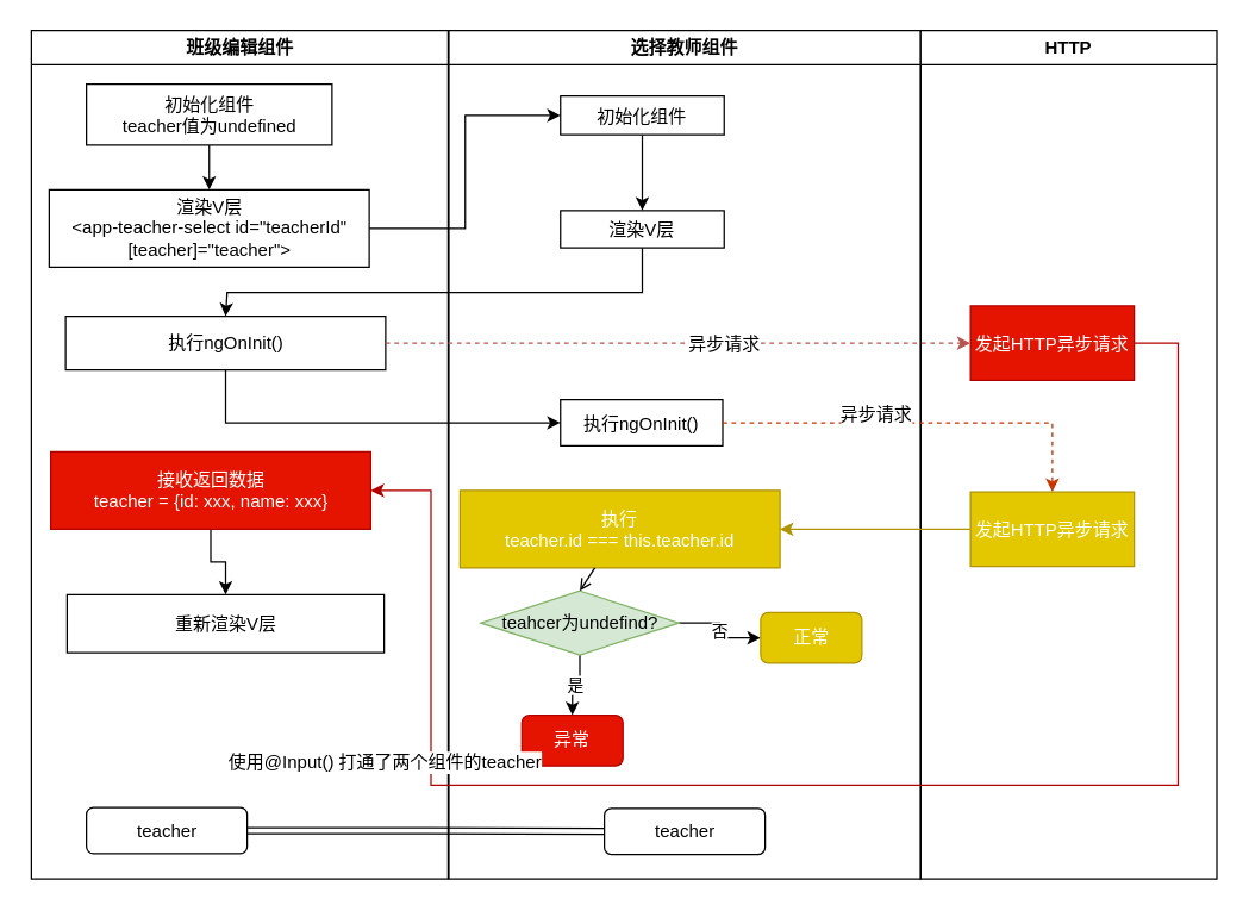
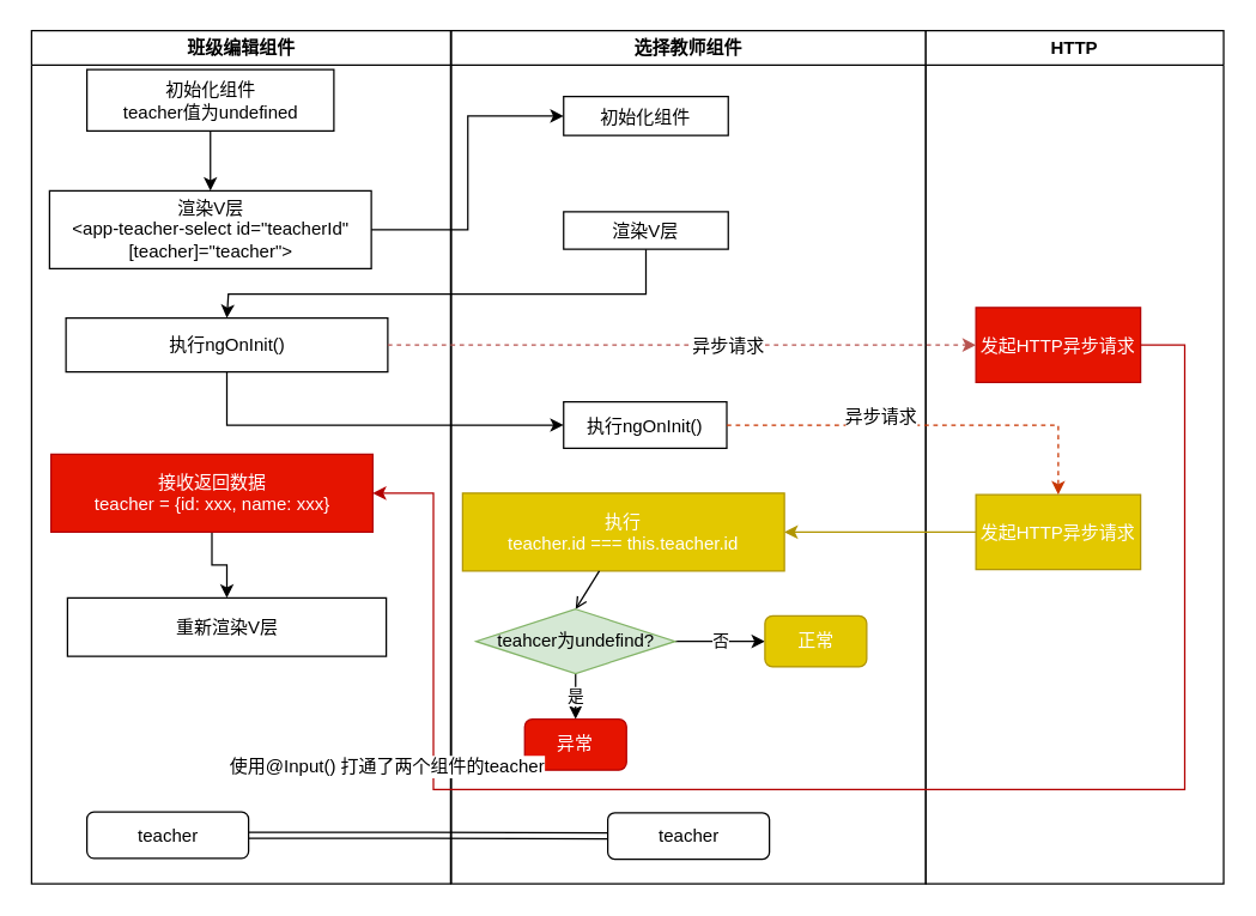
  <mxCell id="0" />
  <mxCell id="1" parent="0" />
  <mxCell id="2" value="班级编辑组件" style="swimlane;whiteSpace=wrap" parent="1" vertex="1"><mxGeometry x="20.5" y="20" width="280" height="570" as="geometry" /></mxCell>
  <mxCell id="3" style="edgeStyle=orthogonalEdgeStyle;rounded=0;orthogonalLoop=1;jettySize=auto;html=1;entryX=0.5;entryY=0;entryDx=0;entryDy=0;" edge="1" parent="2" source="4" target="5"><mxGeometry relative="1" as="geometry" /></mxCell>
- <mxCell id="4" value="初始化组件&#10;teacher值为undefined" style="whiteSpace=wrap;" parent="2" vertex="1"><mxGeometry x="37" y="36" width="165" height="41" as="geometry" /></mxCell>
+ <mxCell id="4" value="初始化组件&#10;teacher值为undefined" style="whiteSpace=wrap;" parent="2" vertex="1"><mxGeometry x="37" y="26" width="165" height="41" as="geometry" /></mxCell>
  <mxCell id="5" value="渲染V层&#10;&lt;app-teacher-select id=&quot;teacherId&quot; [teacher]=&quot;teacher&quot;&gt;" style="whiteSpace=wrap;" parent="2" vertex="1"><mxGeometry x="12" y="107" width="215" height="52" as="geometry" /></mxCell>
  <mxCell id="6" value="执行ngOnInit()" style="whiteSpace=wrap;" vertex="1" parent="2"><mxGeometry x="23" y="192" width="215" height="36" as="geometry" /></mxCell>
  <mxCell id="7" style="edgeStyle=orthogonalEdgeStyle;rounded=0;orthogonalLoop=1;jettySize=auto;html=1;entryX=0.5;entryY=0;entryDx=0;entryDy=0;fillColor=#e51400;strokeColor=#000000;" edge="1" parent="2" source="8" target="9"><mxGeometry relative="1" as="geometry" /></mxCell>
  <mxCell id="8" value="接收返回数据&#10;teacher = {id: xxx, name: xxx}" style="whiteSpace=wrap;fillColor=#e51400;strokeColor=#B20000;fontColor=#ffffff;" vertex="1" parent="2"><mxGeometry x="13" y="283" width="215" height="52" as="geometry" /></mxCell>
  <mxCell id="9" value="重新渲染V层" style="whiteSpace=wrap;" vertex="1" parent="2"><mxGeometry x="24" y="379" width="213" height="39" as="geometry" /></mxCell>
  <mxCell id="10" value="teacher" style="rounded=1;whiteSpace=wrap;html=1;" vertex="1" parent="2"><mxGeometry x="37" y="522" width="108" height="31" as="geometry" /></mxCell>
  <mxCell id="11" value="选择教师组件" style="swimlane;whiteSpace=wrap" parent="1" vertex="1"><mxGeometry x="301" y="20" width="317" height="570" as="geometry" /></mxCell>
  <mxCell id="12" value="执行ngOnInit()" style="" parent="11" vertex="1"><mxGeometry x="75" y="248" width="109" height="31" as="geometry" /></mxCell>
  <mxCell id="13" value="执行&#10;teacher.id === this.teacher.id" style="fillColor=#e3c800;strokeColor=#B09500;fontColor=#ffffff;" parent="11" vertex="1"><mxGeometry x="7.5" y="309" width="215" height="52" as="geometry" /></mxCell>
  <mxCell id="14" value="" style="endArrow=open;strokeColor=#000000;endFill=1;rounded=0;fillColor=#fa6800;entryX=0.5;entryY=0;entryDx=0;entryDy=0;" parent="11" source="13" target="21" edge="1"><mxGeometry relative="1" as="geometry"><mxPoint x="129.352" y="381" as="targetPoint" /></mxGeometry></mxCell>
- <mxCell id="15" style="edgeStyle=orthogonalEdgeStyle;rounded=0;orthogonalLoop=1;jettySize=auto;html=1;entryX=0.5;entryY=0;entryDx=0;entryDy=0;" edge="1" parent="11" source="16" target="17"><mxGeometry relative="1" as="geometry" /></mxCell>
  <mxCell id="16" value="初始化组件" style="" vertex="1" parent="11"><mxGeometry x="75" y="44" width="110" height="26" as="geometry" /></mxCell>
  <mxCell id="17" value="渲染V层" style="" vertex="1" parent="11"><mxGeometry x="75" y="121" width="110" height="25" as="geometry" /></mxCell>
  <mxCell id="18" value="teacher" style="rounded=1;whiteSpace=wrap;html=1;" vertex="1" parent="11"><mxGeometry x="104.5" y="522.5" width="108" height="31" as="geometry" /></mxCell>
  <mxCell id="19" value="否" style="edgeStyle=orthogonalEdgeStyle;rounded=0;orthogonalLoop=1;jettySize=auto;html=1;exitX=1;exitY=0.5;exitDx=0;exitDy=0;entryX=0;entryY=0.5;entryDx=0;entryDy=0;" edge="1" parent="11" source="21" target="22"><mxGeometry relative="1" as="geometry" /></mxCell>
  <mxCell id="20" value="是" style="edgeStyle=orthogonalEdgeStyle;rounded=0;orthogonalLoop=1;jettySize=auto;html=1;" edge="1" parent="11" source="21" target="23"><mxGeometry relative="1" as="geometry" /></mxCell>
- <mxCell id="21" value="teahcer为undefind?" style="rhombus;whiteSpace=wrap;html=1;fillColor=#d5e8d4;strokeColor=#82b366;" vertex="1" parent="11"><mxGeometry x="21.5" y="376.5" width="133" height="43" as="geometry" /></mxCell>
+ <mxCell id="21" value="teahcer为undefind?" style="rhombus;whiteSpace=wrap;html=1;fillColor=#d5e8d4;strokeColor=#82b366;" vertex="1" parent="11"><mxGeometry x="16.5" y="386.5" width="133" height="43" as="geometry" /></mxCell>
  <mxCell id="22" value="正常" style="rounded=1;whiteSpace=wrap;html=1;fillColor=#e3c800;strokeColor=#B09500;fontColor=#ffffff;" vertex="1" parent="11"><mxGeometry x="209.5" y="391" width="68" height="34" as="geometry" /></mxCell>
  <mxCell id="23" value="异常" style="rounded=1;whiteSpace=wrap;html=1;fillColor=#e51400;strokeColor=#B20000;fontColor=#ffffff;" vertex="1" parent="11"><mxGeometry x="49" y="460" width="68" height="34" as="geometry" /></mxCell>
  <mxCell id="24" value="HTTP" style="swimlane;whiteSpace=wrap" parent="1" vertex="1"><mxGeometry x="618" y="20" width="199" height="570" as="geometry" /></mxCell>
  <mxCell id="25" value="发起HTTP异步请求" style="fillColor=#e51400;strokeColor=#B20000;fontColor=#ffffff;" vertex="1" parent="24"><mxGeometry x="33.5" y="185" width="110" height="50" as="geometry" /></mxCell>
  <mxCell id="26" value="发起HTTP异步请求" style="fillColor=#e3c800;strokeColor=#B09500;fontColor=#ffffff;" vertex="1" parent="24"><mxGeometry x="33.5" y="310" width="110" height="50" as="geometry" /></mxCell>
  <mxCell id="27" style="edgeStyle=orthogonalEdgeStyle;rounded=0;orthogonalLoop=1;jettySize=auto;html=1;fillColor=#f8cecc;strokeColor=#b85450;dashed=1;entryX=0;entryY=0.5;entryDx=0;entryDy=0;" edge="1" parent="1" source="6" target="25"><mxGeometry relative="1" as="geometry"><mxPoint x="667" y="279" as="targetPoint" /></mxGeometry></mxCell>
  <mxCell id="28" value="异步请求" style="text;html=1;resizable=0;points=[];align=center;verticalAlign=middle;labelBackgroundColor=#ffffff;" vertex="1" connectable="0" parent="27"><mxGeometry x="0.157" relative="1" as="geometry"><mxPoint as="offset" /></mxGeometry></mxCell>
  <mxCell id="29" style="edgeStyle=orthogonalEdgeStyle;rounded=0;orthogonalLoop=1;jettySize=auto;html=1;exitX=1;exitY=0.5;exitDx=0;exitDy=0;fillColor=#e51400;strokeColor=#B20000;entryX=1;entryY=0.5;entryDx=0;entryDy=0;" edge="1" parent="1" source="25" target="8"><mxGeometry relative="1" as="geometry"><mxPoint x="279" y="358" as="targetPoint" /><Array as="points"><mxPoint x="791" y="230" /><mxPoint x="791" y="527" /><mxPoint x="289" y="527" /><mxPoint x="289" y="329" /></Array></mxGeometry></mxCell>
  <mxCell id="30" style="edgeStyle=orthogonalEdgeStyle;rounded=0;orthogonalLoop=1;jettySize=auto;html=1;entryX=0;entryY=0.5;entryDx=0;entryDy=0;" edge="1" parent="1" source="5" target="16"><mxGeometry relative="1" as="geometry"><Array as="points"><mxPoint x="312" y="153" /><mxPoint x="312" y="77" /></Array></mxGeometry></mxCell>
  <mxCell id="31" style="edgeStyle=orthogonalEdgeStyle;rounded=0;orthogonalLoop=1;jettySize=auto;html=1;entryX=0.5;entryY=0;entryDx=0;entryDy=0;" edge="1" parent="1" source="17" target="6"><mxGeometry relative="1" as="geometry"><Array as="points"><mxPoint x="431" y="196" /><mxPoint x="152" y="196" /></Array></mxGeometry></mxCell>
  <mxCell id="32" style="edgeStyle=orthogonalEdgeStyle;rounded=0;orthogonalLoop=1;jettySize=auto;html=1;entryX=0;entryY=0.5;entryDx=0;entryDy=0;exitX=0.5;exitY=1;exitDx=0;exitDy=0;" edge="1" parent="1" source="6" target="12"><mxGeometry relative="1" as="geometry" /></mxCell>
  <mxCell id="33" style="edgeStyle=orthogonalEdgeStyle;rounded=0;orthogonalLoop=1;jettySize=auto;html=1;entryX=0.5;entryY=0;entryDx=0;entryDy=0;dashed=1;fillColor=#fa6800;strokeColor=#C73500;" edge="1" parent="1" source="12" target="26"><mxGeometry relative="1" as="geometry" /></mxCell>
  <mxCell id="34" value="异步请求" style="text;html=1;resizable=0;points=[];align=center;verticalAlign=middle;labelBackgroundColor=#ffffff;" vertex="1" connectable="0" parent="33"><mxGeometry x="-0.671" y="-3" relative="1" as="geometry"><mxPoint x="58" y="-9" as="offset" /></mxGeometry></mxCell>
  <mxCell id="35" style="edgeStyle=orthogonalEdgeStyle;rounded=0;orthogonalLoop=1;jettySize=auto;html=1;exitX=0;exitY=0.5;exitDx=0;exitDy=0;fillColor=#e3c800;strokeColor=#B09500;" edge="1" parent="1" source="26" target="13"><mxGeometry relative="1" as="geometry" /></mxCell>
  <mxCell id="36" style="edgeStyle=orthogonalEdgeStyle;rounded=0;orthogonalLoop=1;jettySize=auto;html=1;shape=link;" edge="1" parent="1" source="10" target="18"><mxGeometry relative="1" as="geometry" /></mxCell>
  <mxCell id="37" value="使用@Input() 打通了两个组件的teacher" style="text;html=1;resizable=0;points=[];align=center;verticalAlign=middle;labelBackgroundColor=#ffffff;" vertex="1" connectable="0" parent="36"><mxGeometry y="-29" relative="1" as="geometry"><mxPoint x="1" y="-46" as="offset" /></mxGeometry></mxCell>
